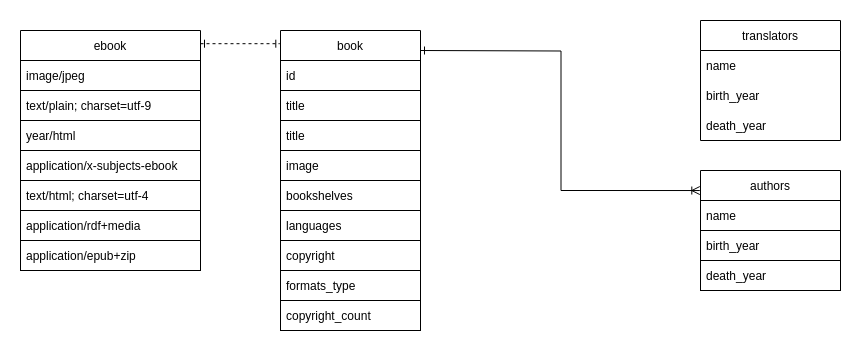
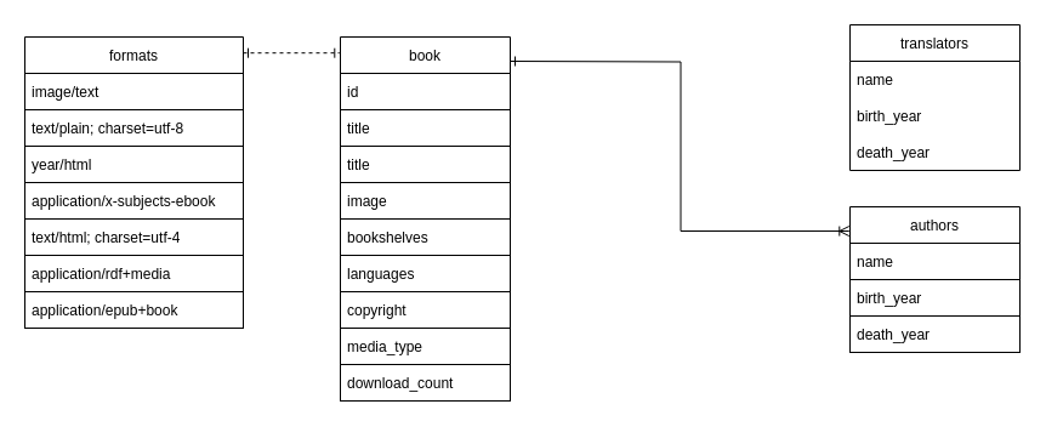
  <mxCell id="0" />
  <mxCell id="1" parent="0" />
  <mxCell id="2" value="book" style="swimlane;fontStyle=0;childLayout=stackLayout;horizontal=1;startSize=30;horizontalStack=0;resizeParent=1;resizeParentMax=0;resizeLast=0;collapsible=1;marginBottom=0;strokeColor=default;" vertex="1" parent="1"><mxGeometry x="280" y="30" width="140" height="300" as="geometry" /></mxCell>
  <mxCell id="3" value="id" style="text;strokeColor=default;fillColor=none;align=left;verticalAlign=middle;spacingLeft=4;spacingRight=4;overflow=hidden;points=[[0,0.5],[1,0.5]];portConstraint=eastwest;rotatable=0;" vertex="1" parent="2"><mxGeometry y="30" width="140" height="30" as="geometry" /></mxCell>
  <mxCell id="4" value="title" style="text;strokeColor=default;fillColor=none;align=left;verticalAlign=middle;spacingLeft=4;spacingRight=4;overflow=hidden;points=[[0,0.5],[1,0.5]];portConstraint=eastwest;rotatable=0;" vertex="1" parent="2"><mxGeometry y="60" width="140" height="30" as="geometry" /></mxCell>
  <mxCell id="5" value="title" style="text;strokeColor=default;fillColor=none;align=left;verticalAlign=middle;spacingLeft=4;spacingRight=4;overflow=hidden;points=[[0,0.5],[1,0.5]];portConstraint=eastwest;rotatable=0;" vertex="1" parent="2"><mxGeometry y="90" width="140" height="30" as="geometry" /></mxCell>
  <mxCell id="6" value="image" style="text;strokeColor=default;fillColor=none;align=left;verticalAlign=middle;spacingLeft=4;spacingRight=4;overflow=hidden;points=[[0,0.5],[1,0.5]];portConstraint=eastwest;rotatable=0;" vertex="1" parent="2"><mxGeometry y="120" width="140" height="30" as="geometry" /></mxCell>
  <mxCell id="7" value="bookshelves" style="text;strokeColor=default;fillColor=none;align=left;verticalAlign=middle;spacingLeft=4;spacingRight=4;overflow=hidden;points=[[0,0.5],[1,0.5]];portConstraint=eastwest;rotatable=0;" vertex="1" parent="2"><mxGeometry y="150" width="140" height="30" as="geometry" /></mxCell>
  <mxCell id="8" value="languages" style="text;strokeColor=default;fillColor=none;align=left;verticalAlign=middle;spacingLeft=4;spacingRight=4;overflow=hidden;points=[[0,0.5],[1,0.5]];portConstraint=eastwest;rotatable=0;" vertex="1" parent="2"><mxGeometry y="180" width="140" height="30" as="geometry" /></mxCell>
  <mxCell id="9" value="copyright" style="text;strokeColor=default;fillColor=none;align=left;verticalAlign=middle;spacingLeft=4;spacingRight=4;overflow=hidden;points=[[0,0.5],[1,0.5]];portConstraint=eastwest;rotatable=0;" vertex="1" parent="2"><mxGeometry y="210" width="140" height="30" as="geometry" /></mxCell>
- <mxCell id="10" value="formats_type" style="text;strokeColor=default;fillColor=none;align=left;verticalAlign=middle;spacingLeft=4;spacingRight=4;overflow=hidden;points=[[0,0.5],[1,0.5]];portConstraint=eastwest;rotatable=0;" vertex="1" parent="2"><mxGeometry y="240" width="140" height="30" as="geometry" /></mxCell>
- <mxCell id="11" value="copyright_count" style="text;strokeColor=default;fillColor=none;align=left;verticalAlign=middle;spacingLeft=4;spacingRight=4;overflow=hidden;points=[[0,0.5],[1,0.5]];portConstraint=eastwest;rotatable=0;" vertex="1" parent="2"><mxGeometry y="270" width="140" height="30" as="geometry" /></mxCell>
+ <mxCell id="10" value="media_type" style="text;strokeColor=default;fillColor=none;align=left;verticalAlign=middle;spacingLeft=4;spacingRight=4;overflow=hidden;points=[[0,0.5],[1,0.5]];portConstraint=eastwest;rotatable=0;" vertex="1" parent="2"><mxGeometry y="240" width="140" height="30" as="geometry" /></mxCell>
+ <mxCell id="11" value="download_count" style="text;strokeColor=default;fillColor=none;align=left;verticalAlign=middle;spacingLeft=4;spacingRight=4;overflow=hidden;points=[[0,0.5],[1,0.5]];portConstraint=eastwest;rotatable=0;" vertex="1" parent="2"><mxGeometry y="270" width="140" height="30" as="geometry" /></mxCell>
  <mxCell id="12" value="authors" style="swimlane;fontStyle=0;childLayout=stackLayout;horizontal=1;startSize=30;horizontalStack=0;resizeParent=1;resizeParentMax=0;resizeLast=0;collapsible=1;marginBottom=0;strokeColor=default;" vertex="1" parent="1"><mxGeometry x="700" y="170" width="140" height="120" as="geometry" /></mxCell>
  <mxCell id="13" value="name" style="text;strokeColor=default;fillColor=none;align=left;verticalAlign=middle;spacingLeft=4;spacingRight=4;overflow=hidden;points=[[0,0.5],[1,0.5]];portConstraint=eastwest;rotatable=0;" vertex="1" parent="12"><mxGeometry y="30" width="140" height="30" as="geometry" /></mxCell>
  <mxCell id="14" value="birth_year" style="text;strokeColor=default;fillColor=none;align=left;verticalAlign=middle;spacingLeft=4;spacingRight=4;overflow=hidden;points=[[0,0.5],[1,0.5]];portConstraint=eastwest;rotatable=0;" vertex="1" parent="12"><mxGeometry y="60" width="140" height="30" as="geometry" /></mxCell>
  <mxCell id="15" value="death_year" style="text;strokeColor=default;fillColor=none;align=left;verticalAlign=middle;spacingLeft=4;spacingRight=4;overflow=hidden;points=[[0,0.5],[1,0.5]];portConstraint=eastwest;rotatable=0;" vertex="1" parent="12"><mxGeometry y="90" width="140" height="30" as="geometry" /></mxCell>
  <mxCell id="16" value="translators" style="swimlane;fontStyle=0;childLayout=stackLayout;horizontal=1;startSize=30;horizontalStack=0;resizeParent=1;resizeParentMax=0;resizeLast=0;collapsible=1;marginBottom=0;strokeColor=default;" vertex="1" parent="1"><mxGeometry x="700" y="20" width="140" height="120" as="geometry" /></mxCell>
  <mxCell id="17" value="name" style="text;strokeColor=none;fillColor=none;align=left;verticalAlign=middle;spacingLeft=4;spacingRight=4;overflow=hidden;points=[[0,0.5],[1,0.5]];portConstraint=eastwest;rotatable=0;" vertex="1" parent="16"><mxGeometry y="30" width="140" height="30" as="geometry" /></mxCell>
  <mxCell id="18" value="birth_year" style="text;strokeColor=none;fillColor=none;align=left;verticalAlign=middle;spacingLeft=4;spacingRight=4;overflow=hidden;points=[[0,0.5],[1,0.5]];portConstraint=eastwest;rotatable=0;" vertex="1" parent="16"><mxGeometry y="60" width="140" height="30" as="geometry" /></mxCell>
  <mxCell id="19" value="death_year" style="text;strokeColor=none;fillColor=none;align=left;verticalAlign=middle;spacingLeft=4;spacingRight=4;overflow=hidden;points=[[0,0.5],[1,0.5]];portConstraint=eastwest;rotatable=0;" vertex="1" parent="16"><mxGeometry y="90" width="140" height="30" as="geometry" /></mxCell>
  <mxCell id="20" style="edgeStyle=orthogonalEdgeStyle;rounded=0;orthogonalLoop=1;jettySize=auto;html=1;startArrow=ERone;startFill=0;endArrow=ERone;endFill=0;exitX=1;exitY=0.055;exitDx=0;exitDy=0;exitPerimeter=0;entryX=-0.005;entryY=0.044;entryDx=0;entryDy=0;entryPerimeter=0;dashed=1;" edge="1" parent="1" source="21" target="2"><mxGeometry relative="1" as="geometry"><mxPoint x="240" y="40" as="targetPoint" /></mxGeometry></mxCell>
- <mxCell id="21" value="ebook" style="swimlane;fontStyle=0;childLayout=stackLayout;horizontal=1;startSize=30;horizontalStack=0;resizeParent=1;resizeParentMax=0;resizeLast=0;collapsible=1;marginBottom=0;strokeColor=default;" vertex="1" parent="1"><mxGeometry x="20" y="30" width="180" height="240" as="geometry" /></mxCell>
- <mxCell id="22" value="image/jpeg" style="text;strokeColor=default;fillColor=none;align=left;verticalAlign=middle;spacingLeft=4;spacingRight=4;overflow=hidden;points=[[0,0.5],[1,0.5]];portConstraint=eastwest;rotatable=0;" vertex="1" parent="21"><mxGeometry y="30" width="180" height="30" as="geometry" /></mxCell>
- <mxCell id="23" value="text/plain; charset=utf-9" style="text;strokeColor=default;fillColor=none;align=left;verticalAlign=middle;spacingLeft=4;spacingRight=4;overflow=hidden;points=[[0,0.5],[1,0.5]];portConstraint=eastwest;rotatable=0;" vertex="1" parent="21"><mxGeometry y="60" width="180" height="30" as="geometry" /></mxCell>
+ <mxCell id="21" value="formats" style="swimlane;fontStyle=0;childLayout=stackLayout;horizontal=1;startSize=30;horizontalStack=0;resizeParent=1;resizeParentMax=0;resizeLast=0;collapsible=1;marginBottom=0;strokeColor=default;" vertex="1" parent="1"><mxGeometry x="20" y="30" width="180" height="240" as="geometry" /></mxCell>
+ <mxCell id="22" value="image/text" style="text;strokeColor=default;fillColor=none;align=left;verticalAlign=middle;spacingLeft=4;spacingRight=4;overflow=hidden;points=[[0,0.5],[1,0.5]];portConstraint=eastwest;rotatable=0;" vertex="1" parent="21"><mxGeometry y="30" width="180" height="30" as="geometry" /></mxCell>
+ <mxCell id="23" value="text/plain; charset=utf-8" style="text;strokeColor=default;fillColor=none;align=left;verticalAlign=middle;spacingLeft=4;spacingRight=4;overflow=hidden;points=[[0,0.5],[1,0.5]];portConstraint=eastwest;rotatable=0;" vertex="1" parent="21"><mxGeometry y="60" width="180" height="30" as="geometry" /></mxCell>
  <mxCell id="24" value="year/html" style="text;strokeColor=default;fillColor=none;align=left;verticalAlign=middle;spacingLeft=4;spacingRight=4;overflow=hidden;points=[[0,0.5],[1,0.5]];portConstraint=eastwest;rotatable=0;" vertex="1" parent="21"><mxGeometry y="90" width="180" height="30" as="geometry" /></mxCell>
  <mxCell id="25" value="application/x-subjects-ebook" style="text;strokeColor=default;fillColor=none;align=left;verticalAlign=middle;spacingLeft=4;spacingRight=4;overflow=hidden;points=[[0,0.5],[1,0.5]];portConstraint=eastwest;rotatable=0;" vertex="1" parent="21"><mxGeometry y="120" width="180" height="30" as="geometry" /></mxCell>
  <mxCell id="26" value="text/html; charset=utf-4" style="text;strokeColor=default;fillColor=none;align=left;verticalAlign=middle;spacingLeft=4;spacingRight=4;overflow=hidden;points=[[0,0.5],[1,0.5]];portConstraint=eastwest;rotatable=0;" vertex="1" parent="21"><mxGeometry y="150" width="180" height="30" as="geometry" /></mxCell>
  <mxCell id="27" value="application/rdf+media" style="text;strokeColor=default;fillColor=none;align=left;verticalAlign=middle;spacingLeft=4;spacingRight=4;overflow=hidden;points=[[0,0.5],[1,0.5]];portConstraint=eastwest;rotatable=0;" vertex="1" parent="21"><mxGeometry y="180" width="180" height="30" as="geometry" /></mxCell>
- <mxCell id="28" value="application/epub+zip" style="text;strokeColor=default;fillColor=none;align=left;verticalAlign=middle;spacingLeft=4;spacingRight=4;overflow=hidden;points=[[0,0.5],[1,0.5]];portConstraint=eastwest;rotatable=0;" vertex="1" parent="21"><mxGeometry y="210" width="180" height="30" as="geometry" /></mxCell>
+ <mxCell id="28" value="application/epub+book" style="text;strokeColor=default;fillColor=none;align=left;verticalAlign=middle;spacingLeft=4;spacingRight=4;overflow=hidden;points=[[0,0.5],[1,0.5]];portConstraint=eastwest;rotatable=0;" vertex="1" parent="21"><mxGeometry y="210" width="180" height="30" as="geometry" /></mxCell>
  <mxCell id="29" style="edgeStyle=orthogonalEdgeStyle;rounded=0;orthogonalLoop=1;jettySize=auto;html=1;entryX=-0.005;entryY=0.167;entryDx=0;entryDy=0;entryPerimeter=0;startArrow=ERone;startFill=0;endArrow=ERoneToMany;endFill=0;" edge="1" parent="1" target="12"><mxGeometry relative="1" as="geometry"><mxPoint x="420" y="50" as="sourcePoint" /></mxGeometry></mxCell>
